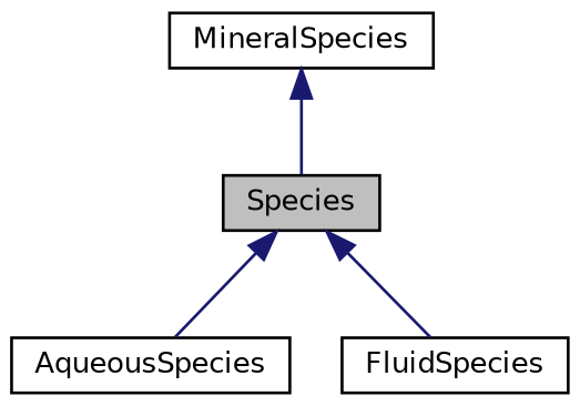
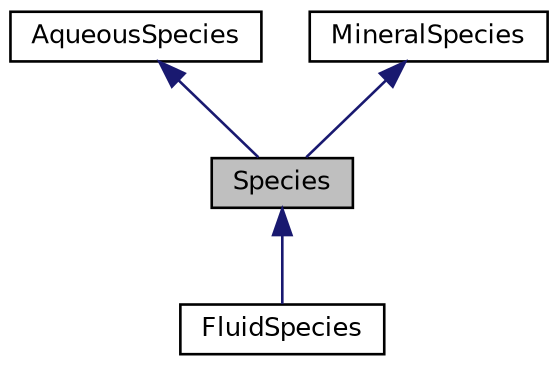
  digraph {
    node [color=black fillcolor=white fontname=Helvetica fontsize=10 shape=record style=filled]
    edge [color=midnightblue dir=back fontname=Helvetica fontsize=10 labelfontname=Helvetica labelfontsize=10 style=solid]
    n1 [fillcolor=grey75 fontcolor=black height=0.2 label=Species width=0.4]
    n2 [height=0.2 label=AqueousSpecies width=0.4]
    n3 [height=0.2 label=FluidSpecies width=0.4]
    n4 [height=0.2 label=MineralSpecies width=0.4]
-   n1 -> n2
+   n2 -> n1
    n1 -> n3
    n4 -> n1
  }
